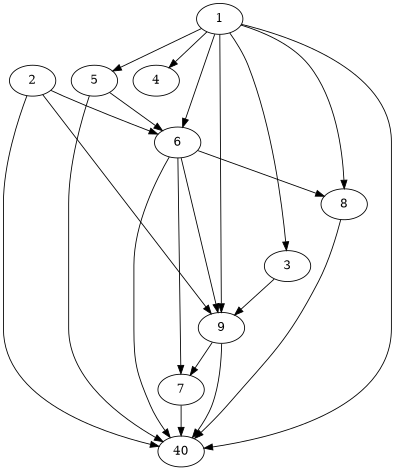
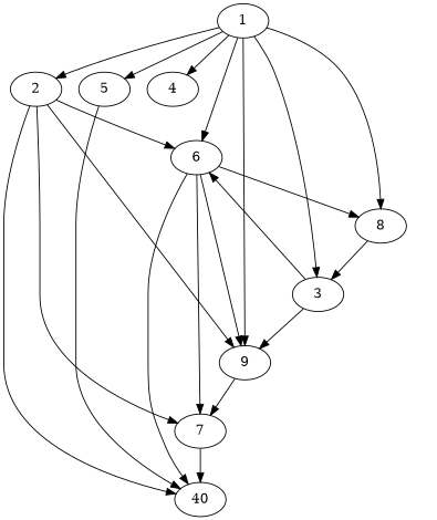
  digraph {
    node [Processor=0 Weight=192]
    edge [Weight=6]
    1 [Start=0]
    2 [Start=192 Weight=128]
    3 [Processor=1 Start=281]
    4 [Processor=1 Start=690 Weight=170]
    5 [Processor=1 Start=196 Weight=85]
    6 [Start=320 Weight=213]
    8 [Start=533 Weight=213]
    9 [Processor=1 Start=605 Weight=85]
    7 [Processor=1 Start=541 Weight=64]
    n10 [Start=746 Weight=149 label=40]
-   1 -> n10 [Weight=10]
+   1 -> 2 [Weight=10]
    1 -> 3 [Weight=9]
    1 -> 4 [Weight=3]
    1 -> 5 [Weight=4]
    1 -> 6 [Weight=4]
    1 -> 8
    1 -> 9 [Weight=7]
    2 -> 6 [Weight=8]
    2 -> 9
+   2 -> 7 [Weight=7]
    2 -> n10 [Weight=10]
    3 -> 9
-   5 -> 6 [Weight=10]
+   3 -> 6 [Weight=10]
    5 -> n10 [Weight=9]
    6 -> 8 [Weight=8]
    6 -> 9 [Weight=7]
    6 -> 7 [Weight=8]
    6 -> n10
-   8 -> n10 [Weight=4]
+   8 -> 3 [Weight=4]
    9 -> 7 [Weight=2]
-   9 -> n10
    7 -> n10 [Weight=2]
  }
